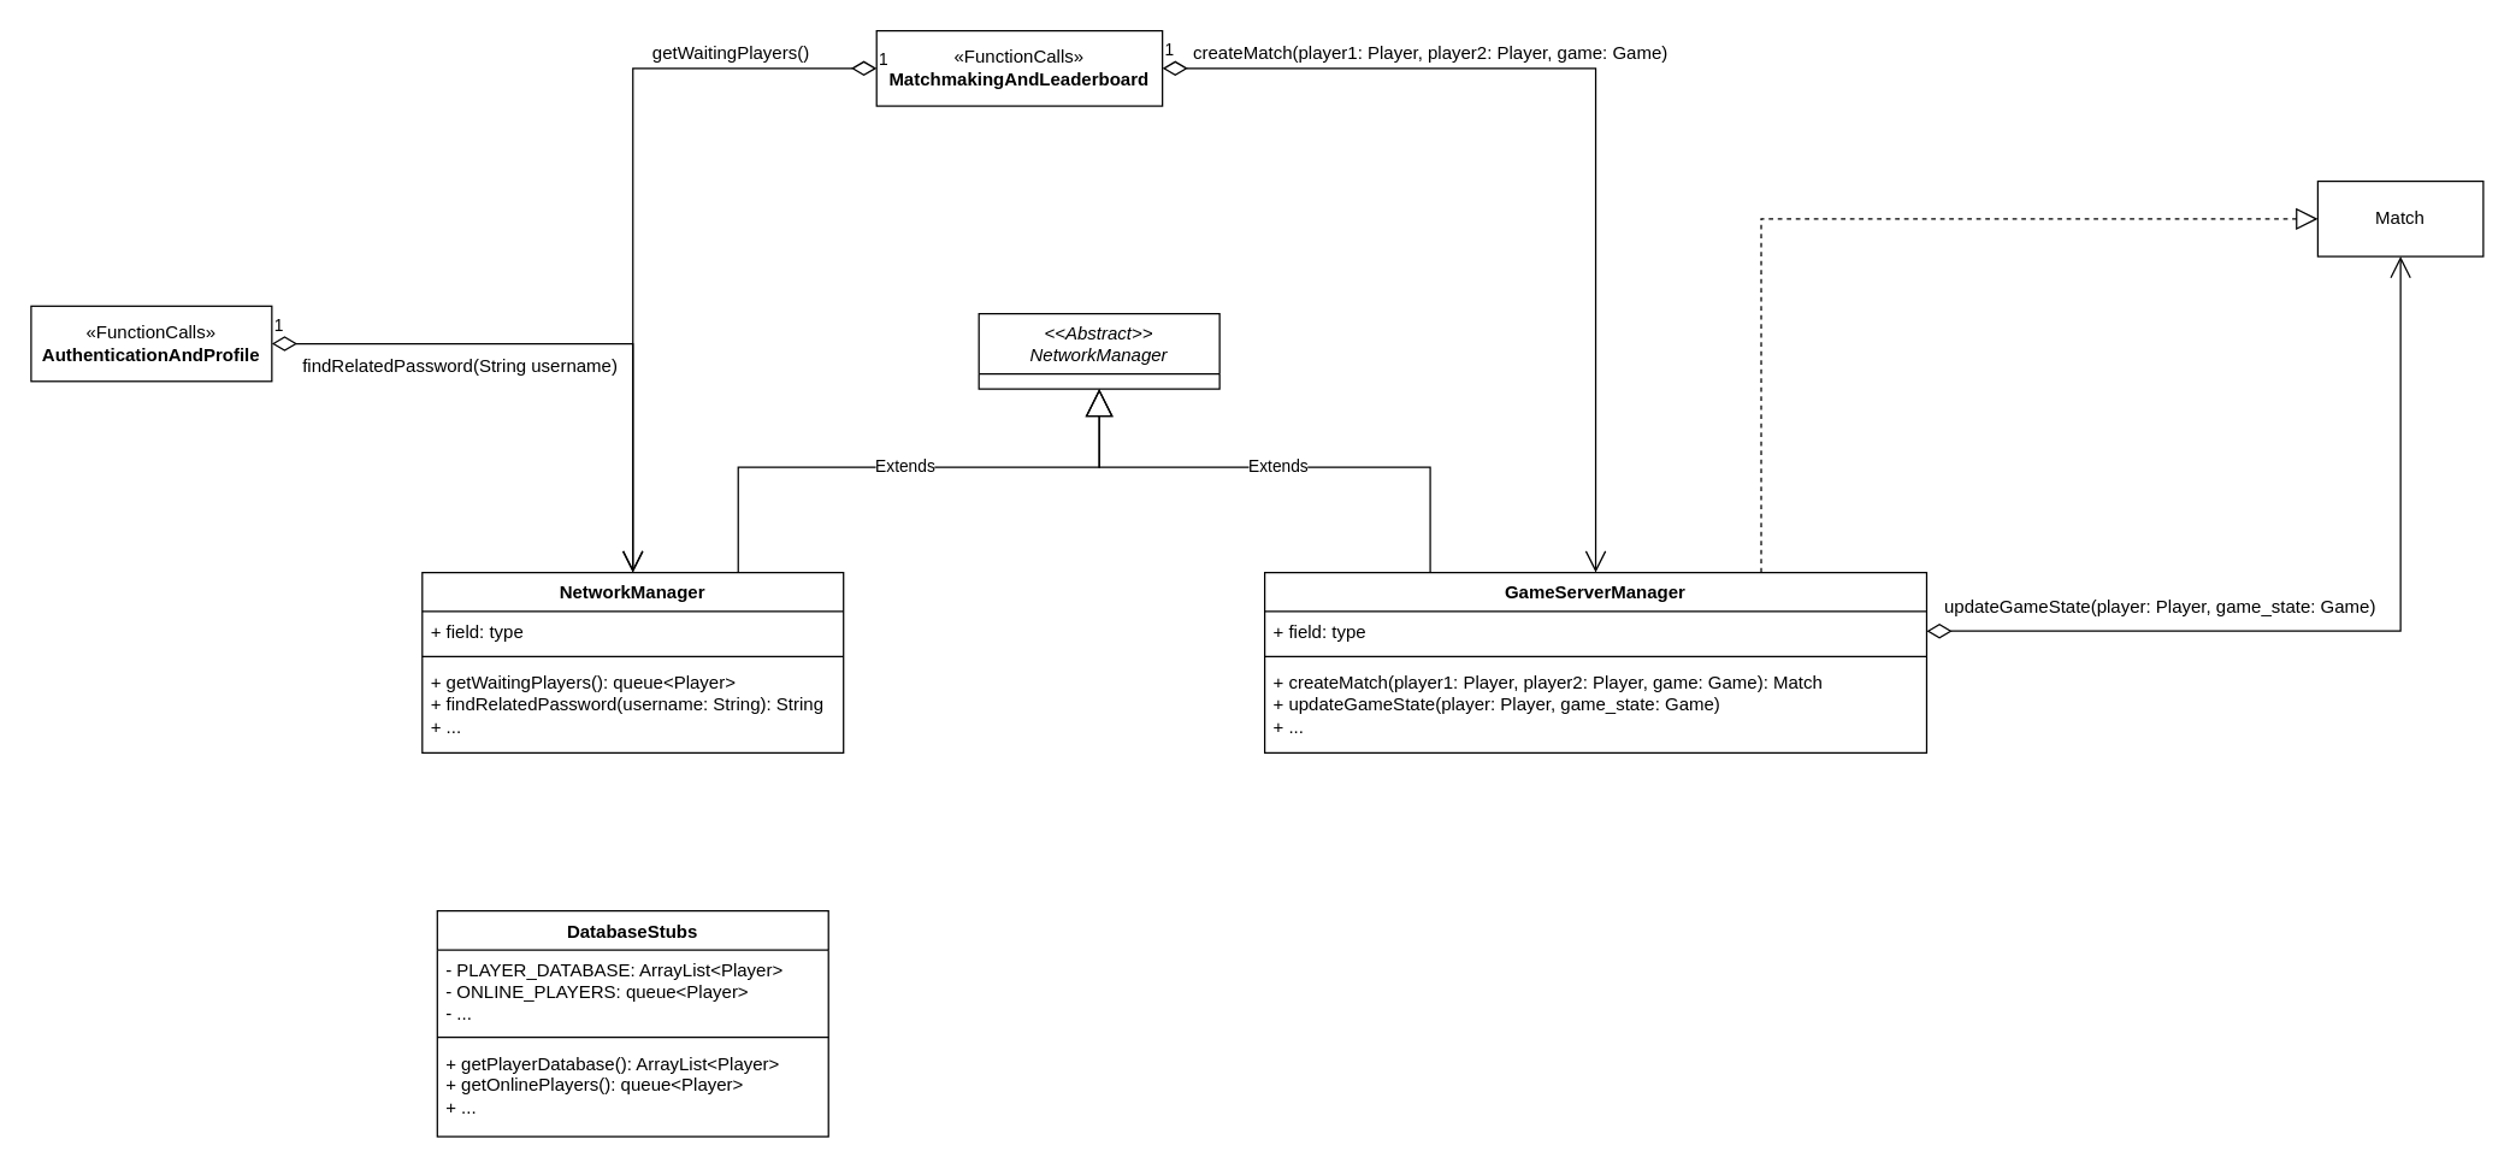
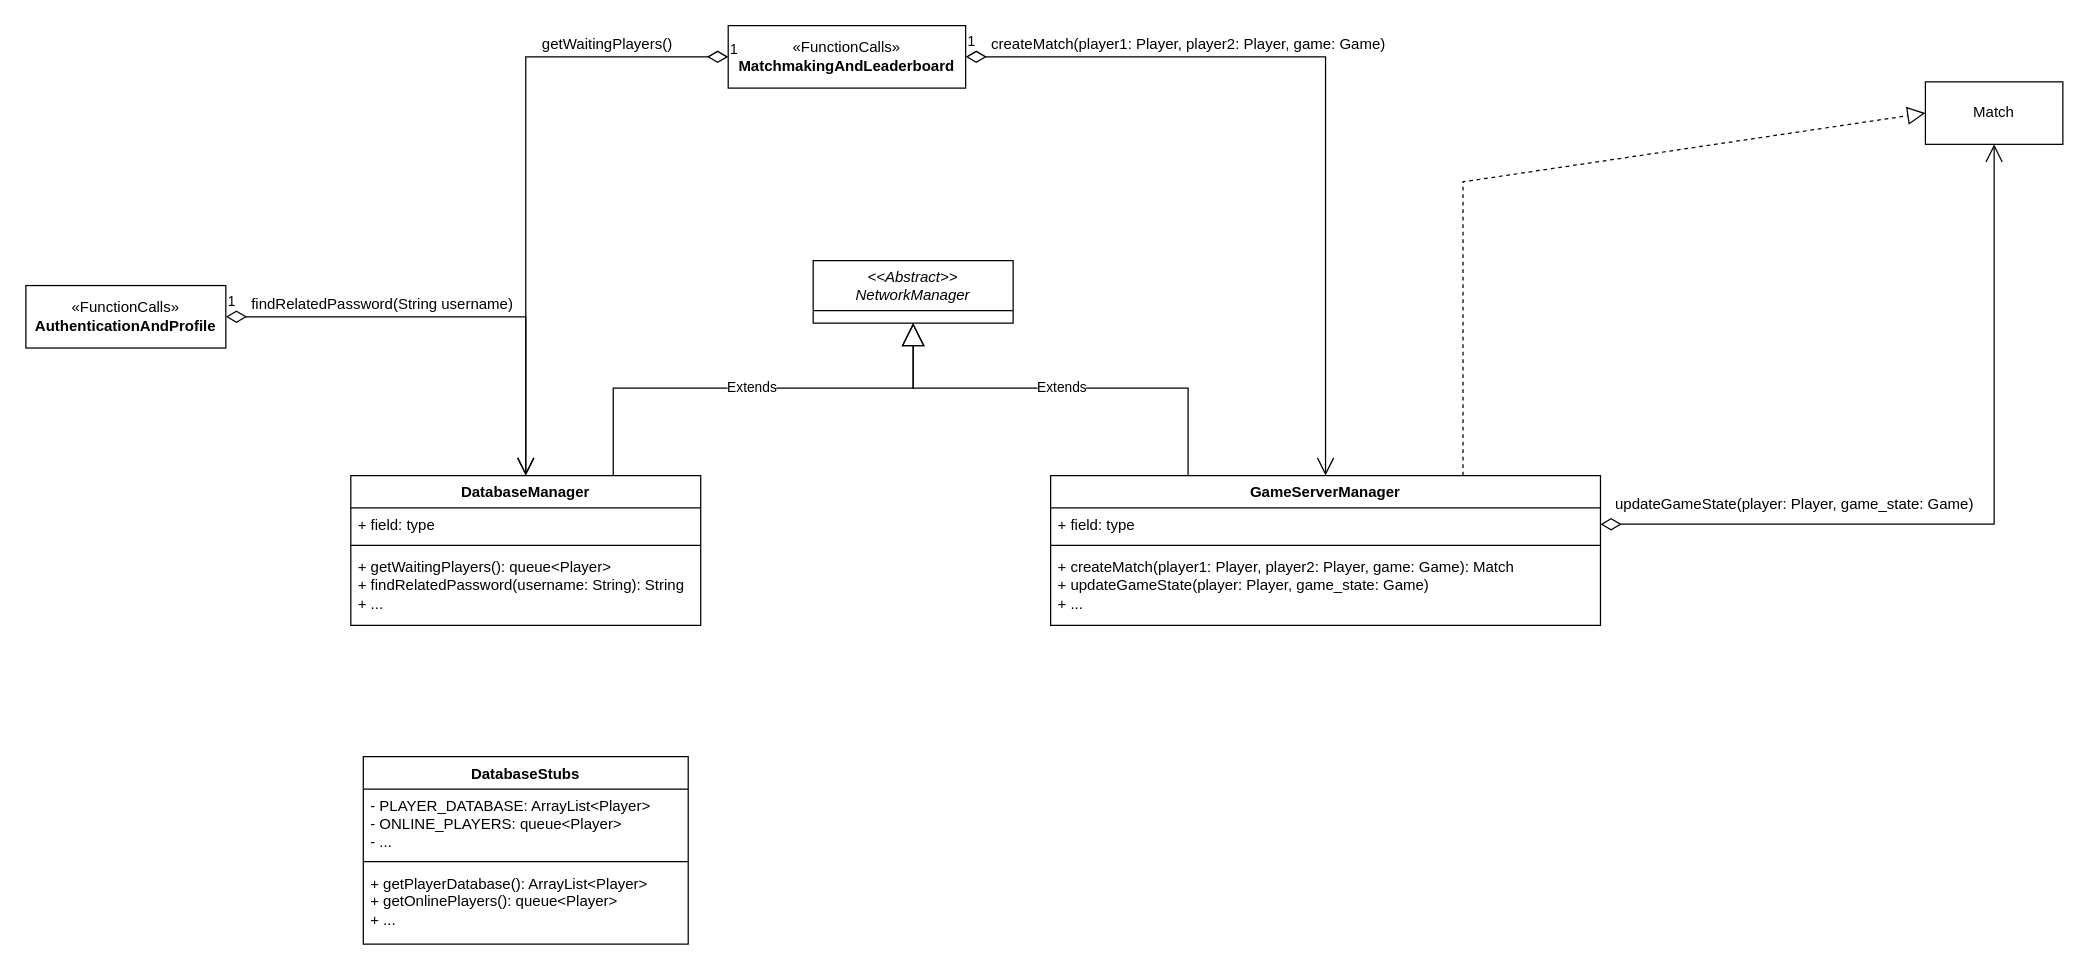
  <mxCell id="0" />
  <mxCell id="1" parent="0" />
  <mxCell id="2" value="&lt;&lt;Abstract&gt;&gt;&#10;NetworkManager" style="swimlane;fontStyle=2;align=center;verticalAlign=top;childLayout=stackLayout;horizontal=1;startSize=40;horizontalStack=0;resizeParent=1;resizeLast=0;collapsible=1;marginBottom=0;rounded=0;shadow=0;strokeWidth=1;" vertex="1" parent="1"><mxGeometry x="650" y="208" width="160" height="50" as="geometry"><mxRectangle x="230" y="140" width="160" height="26" as="alternateBounds" /></mxGeometry></mxCell>
- <mxCell id="3" value="NetworkManager" style="swimlane;fontStyle=1;align=center;verticalAlign=top;childLayout=stackLayout;horizontal=1;startSize=26;horizontalStack=0;resizeParent=1;resizeParentMax=0;resizeLast=0;collapsible=1;marginBottom=0;whiteSpace=wrap;html=1;" vertex="1" parent="1"><mxGeometry y="380" width="280" height="120" as="geometry" x="280" /></mxCell>
+ <mxCell id="3" value="DatabaseManager" style="swimlane;fontStyle=1;align=center;verticalAlign=top;childLayout=stackLayout;horizontal=1;startSize=26;horizontalStack=0;resizeParent=1;resizeParentMax=0;resizeLast=0;collapsible=1;marginBottom=0;whiteSpace=wrap;html=1;" vertex="1" parent="1"><mxGeometry y="380" width="280" height="120" as="geometry" x="280" /></mxCell>
  <mxCell id="4" value="+ field: type" style="text;strokeColor=none;fillColor=none;align=left;verticalAlign=top;spacingLeft=4;spacingRight=4;overflow=hidden;rotatable=0;points=[[0,0.5],[1,0.5]];portConstraint=eastwest;whiteSpace=wrap;html=1;" vertex="1" parent="3"><mxGeometry y="26" width="280" height="26" as="geometry" /></mxCell>
  <mxCell id="5" value="" style="line;strokeWidth=1;fillColor=none;align=left;verticalAlign=middle;spacingTop=-1;spacingLeft=3;spacingRight=3;rotatable=0;labelPosition=right;points=[];portConstraint=eastwest;strokeColor=inherit;" vertex="1" parent="3"><mxGeometry y="52" width="280" height="8" as="geometry" /></mxCell>
  <mxCell id="6" value="+ getWaitingPlayers(): queue&amp;lt;Player&amp;gt;&lt;div&gt;+ findRelatedPassword(username: String): String&lt;/div&gt;&lt;div&gt;+ ...&lt;br&gt;&lt;div&gt;&lt;br&gt;&lt;/div&gt;&lt;/div&gt;" style="text;strokeColor=none;fillColor=none;align=left;verticalAlign=top;spacingLeft=4;spacingRight=4;overflow=hidden;rotatable=0;points=[[0,0.5],[1,0.5]];portConstraint=eastwest;whiteSpace=wrap;html=1;" vertex="1" parent="3"><mxGeometry y="60" width="280" height="60" as="geometry" /></mxCell>
  <mxCell id="7" value="GameServerManager" style="swimlane;fontStyle=1;align=center;verticalAlign=top;childLayout=stackLayout;horizontal=1;startSize=26;horizontalStack=0;resizeParent=1;resizeParentMax=0;resizeLast=0;collapsible=1;marginBottom=0;whiteSpace=wrap;html=1;" vertex="1" parent="1"><mxGeometry x="840" y="380" width="440" height="120" as="geometry" /></mxCell>
  <mxCell id="8" value="+ field: type" style="text;strokeColor=none;fillColor=none;align=left;verticalAlign=top;spacingLeft=4;spacingRight=4;overflow=hidden;rotatable=0;points=[[0,0.5],[1,0.5]];portConstraint=eastwest;whiteSpace=wrap;html=1;" vertex="1" parent="7"><mxGeometry y="26" width="440" height="26" as="geometry" /></mxCell>
  <mxCell id="9" value="" style="line;strokeWidth=1;fillColor=none;align=left;verticalAlign=middle;spacingTop=-1;spacingLeft=3;spacingRight=3;rotatable=0;labelPosition=right;points=[];portConstraint=eastwest;strokeColor=inherit;" vertex="1" parent="7"><mxGeometry y="52" width="440" height="8" as="geometry" /></mxCell>
  <mxCell id="10" value="+ createMatch(player1: Player, player2: Player, game: Game): Match&lt;div&gt;+ updateGameState(player: Player, game_state: Game)&lt;/div&gt;&lt;div&gt;+ ...&lt;/div&gt;" style="text;strokeColor=none;fillColor=none;align=left;verticalAlign=top;spacingLeft=4;spacingRight=4;overflow=hidden;rotatable=0;points=[[0,0.5],[1,0.5]];portConstraint=eastwest;whiteSpace=wrap;html=1;" vertex="1" parent="7"><mxGeometry y="60" width="440" height="60" as="geometry" /></mxCell>
  <mxCell id="11" value="«FunctionCalls»&lt;br&gt;&lt;b&gt;MatchmakingAndLeaderboard&lt;/b&gt;" style="html=1;whiteSpace=wrap;" vertex="1" parent="1"><mxGeometry x="582" width="190" height="50" as="geometry" y="20" /></mxCell>
  <mxCell id="12" value="1" style="endArrow=open;html=1;endSize=12;startArrow=diamondThin;startSize=14;startFill=0;edgeStyle=orthogonalEdgeStyle;align=left;verticalAlign=bottom;rounded=0;exitX=1;exitY=0.5;exitDx=0;exitDy=0;entryX=0.5;entryY=0;entryDx=0;entryDy=0;" edge="1" parent="1" source="11" target="7"><mxGeometry x="-1" y="3" relative="1" as="geometry"><mxPoint x="790" y="210" as="sourcePoint" /><mxPoint x="950" y="210" as="targetPoint" /><Array as="points"><mxPoint x="1060" y="45" /></Array></mxGeometry></mxCell>
  <mxCell id="13" value="1" style="endArrow=open;html=1;endSize=12;startArrow=diamondThin;startSize=14;startFill=0;edgeStyle=orthogonalEdgeStyle;align=left;verticalAlign=bottom;rounded=0;exitX=0;exitY=0.5;exitDx=0;exitDy=0;entryX=0.5;entryY=0;entryDx=0;entryDy=0;" edge="1" parent="1" source="11" target="3"><mxGeometry x="-1" y="3" relative="1" as="geometry"><mxPoint x="640" y="260" as="sourcePoint" /><mxPoint x="800" y="260" as="targetPoint" /></mxGeometry></mxCell>
- <mxCell id="14" value="«FunctionCalls»&lt;div&gt;&lt;b&gt;AuthenticationAndProfile&lt;/b&gt;&lt;/div&gt;" style="html=1;whiteSpace=wrap;" vertex="1" parent="1"><mxGeometry x="20" y="203" width="160" height="50" as="geometry" /></mxCell>
+ <mxCell id="14" value="«FunctionCalls»&lt;div&gt;&lt;b&gt;AuthenticationAndProfile&lt;/b&gt;&lt;/div&gt;" style="html=1;whiteSpace=wrap;" vertex="1" parent="1"><mxGeometry x="20" y="228" width="160" height="50" as="geometry" /></mxCell>
  <mxCell id="15" value="1" style="endArrow=open;html=1;endSize=12;startArrow=diamondThin;startSize=14;startFill=0;edgeStyle=orthogonalEdgeStyle;align=left;verticalAlign=bottom;rounded=0;exitX=1;exitY=0.5;exitDx=0;exitDy=0;entryX=0.5;entryY=0;entryDx=0;entryDy=0;" edge="1" parent="1" source="14" target="3"><mxGeometry x="-1" y="3" relative="1" as="geometry"><mxPoint x="230" y="220" as="sourcePoint" /><mxPoint x="390" y="220" as="targetPoint" /></mxGeometry></mxCell>
  <mxCell id="16" value="getWaitingPlayers()" style="text;html=1;align=center;verticalAlign=middle;resizable=0;points=[];autosize=1;strokeColor=none;fillColor=none;" vertex="1" parent="1"><mxGeometry x="420" width="130" height="30" as="geometry" y="20" /></mxCell>
  <mxCell id="17" value="createMatch(player1: Player, player2: Player, game: Game)" style="text;html=1;align=center;verticalAlign=middle;resizable=0;points=[];autosize=1;strokeColor=none;fillColor=none;" vertex="1" parent="1"><mxGeometry x="780" width="340" height="30" as="geometry" y="20" /></mxCell>
  <mxCell id="18" value="findRelatedPassword(String username)" style="text;html=1;align=center;verticalAlign=middle;resizable=0;points=[];autosize=1;strokeColor=none;fillColor=none;" vertex="1" parent="1"><mxGeometry x="190" y="228" width="230" height="30" as="geometry" /></mxCell>
  <mxCell id="19" value="DatabaseStubs" style="swimlane;fontStyle=1;align=center;verticalAlign=top;childLayout=stackLayout;horizontal=1;startSize=26;horizontalStack=0;resizeParent=1;resizeParentMax=0;resizeLast=0;collapsible=1;marginBottom=0;whiteSpace=wrap;html=1;" vertex="1" parent="1"><mxGeometry x="290" y="605" width="260" height="150" as="geometry" /></mxCell>
  <mxCell id="20" value="&lt;div&gt;&lt;span style=&quot;background-color: transparent; color: light-dark(rgb(0, 0, 0), rgb(255, 255, 255));&quot;&gt;- PLAYER_DATABASE: ArrayList&amp;lt;Player&amp;gt;&lt;/span&gt;&lt;/div&gt;&lt;div&gt;- ONLINE_PLAYERS: queue&amp;lt;Player&amp;gt;&lt;/div&gt;&lt;div&gt;- ...&lt;/div&gt;" style="text;strokeColor=none;fillColor=none;align=left;verticalAlign=top;spacingLeft=4;spacingRight=4;overflow=hidden;rotatable=0;points=[[0,0.5],[1,0.5]];portConstraint=eastwest;whiteSpace=wrap;html=1;" vertex="1" parent="19"><mxGeometry y="26" width="260" height="54" as="geometry" /></mxCell>
  <mxCell id="21" value="" style="line;strokeWidth=1;fillColor=none;align=left;verticalAlign=middle;spacingTop=-1;spacingLeft=3;spacingRight=3;rotatable=0;labelPosition=right;points=[];portConstraint=eastwest;strokeColor=inherit;" vertex="1" parent="19"><mxGeometry y="80" width="260" height="8" as="geometry" /></mxCell>
  <mxCell id="22" value="&lt;div&gt;+ getPlayerDatabase(): ArrayList&amp;lt;Player&amp;gt;&lt;/div&gt;&lt;div&gt;+ getOnlinePlayers(): queue&amp;lt;Player&amp;gt;&lt;br&gt;&lt;div&gt;+ ...&lt;/div&gt;&lt;/div&gt;" style="text;strokeColor=none;fillColor=none;align=left;verticalAlign=top;spacingLeft=4;spacingRight=4;overflow=hidden;rotatable=0;points=[[0,0.5],[1,0.5]];portConstraint=eastwest;whiteSpace=wrap;html=1;" vertex="1" parent="19"><mxGeometry y="88" width="260" height="62" as="geometry" /></mxCell>
- <mxCell id="23" value="Match" style="html=1;whiteSpace=wrap;" vertex="1" parent="1"><mxGeometry x="1540" y="120" width="110" height="50" as="geometry" /></mxCell>
+ <mxCell id="23" value="Match" style="html=1;whiteSpace=wrap;" vertex="1" parent="1"><mxGeometry x="1540" y="65" width="110" height="50" as="geometry" /></mxCell>
  <mxCell id="24" value="" style="endArrow=open;html=1;endSize=12;startArrow=diamondThin;startSize=14;startFill=0;edgeStyle=orthogonalEdgeStyle;align=left;verticalAlign=bottom;rounded=0;exitX=1;exitY=0.5;exitDx=0;exitDy=0;entryX=0.5;entryY=1;entryDx=0;entryDy=0;" edge="1" parent="1" source="8" target="23"><mxGeometry x="-1" y="3" relative="1" as="geometry"><mxPoint x="1360" y="390" as="sourcePoint" /><mxPoint x="1400" y="210" as="targetPoint" /></mxGeometry></mxCell>
  <mxCell id="25" value="" style="endArrow=block;dashed=1;endFill=0;endSize=12;html=1;rounded=0;exitX=0.75;exitY=0;exitDx=0;exitDy=0;entryX=0;entryY=0.5;entryDx=0;entryDy=0;" edge="1" parent="1" source="7" target="23"><mxGeometry width="160" relative="1" as="geometry"><mxPoint x="1330" y="340" as="sourcePoint" /><mxPoint x="1490" y="340" as="targetPoint" /><Array as="points"><mxPoint x="1170" y="145" /></Array></mxGeometry></mxCell>
  <mxCell id="26" value="updateGameState(player: Player, game_state: Game)" style="text;html=1;align=center;verticalAlign=middle;resizable=0;points=[];autosize=1;strokeColor=none;fillColor=none;" vertex="1" parent="1"><mxGeometry x="1280" y="388" width="310" height="30" as="geometry" /></mxCell>
  <mxCell id="27" value="Extends" style="endArrow=block;endSize=16;endFill=0;html=1;rounded=0;exitX=0.75;exitY=0;exitDx=0;exitDy=0;entryX=0.5;entryY=1;entryDx=0;entryDy=0;" edge="1" parent="1" source="3" target="2"><mxGeometry width="160" relative="1" as="geometry"><mxPoint x="580" y="390" as="sourcePoint" /><mxPoint x="740" y="390" as="targetPoint" /><Array as="points"><mxPoint x="490" y="310" /><mxPoint x="730" y="310" /></Array></mxGeometry></mxCell>
  <mxCell id="28" value="Extends" style="endArrow=block;endSize=16;endFill=0;html=1;rounded=0;exitX=0.25;exitY=0;exitDx=0;exitDy=0;entryX=0.5;entryY=1;entryDx=0;entryDy=0;" edge="1" parent="1" source="7" target="2"><mxGeometry width="160" relative="1" as="geometry"><mxPoint x="730" y="360" as="sourcePoint" /><mxPoint x="890" y="360" as="targetPoint" /><Array as="points"><mxPoint x="950" y="310" /><mxPoint x="730" y="310" /></Array></mxGeometry></mxCell>
